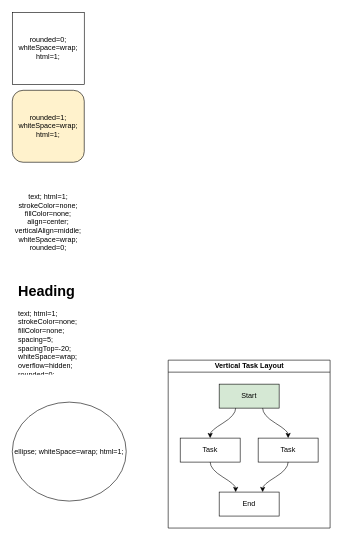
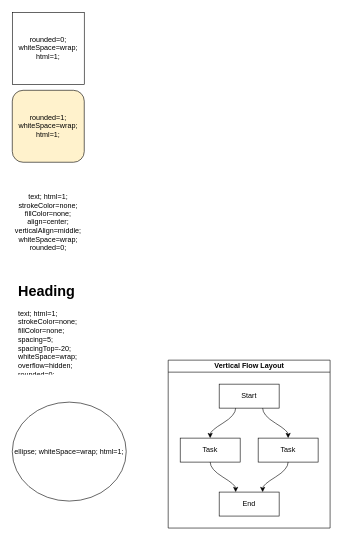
  <mxCell id="0" />
  <mxCell id="1" parent="0" />
  <mxCell id="2" value="rounded=0; whiteSpace=wrap; html=1;" style="rounded=0;whiteSpace=wrap;html=1;" vertex="1" parent="1"><mxGeometry x="20" y="20" width="120" height="120" as="geometry" /></mxCell>
  <mxCell id="3" value="rounded=1; whiteSpace=wrap; html=1;" style="rounded=1;whiteSpace=wrap;html=1;fillColor=#fff2cc;" vertex="1" parent="1"><mxGeometry x="20" y="150" width="120" height="120" as="geometry" /></mxCell>
  <mxCell id="4" value="text; html=1; strokeColor=none; fillColor=none; align=center; verticalAlign=middle; whiteSpace=wrap; rounded=0;" style="text;html=1;strokeColor=none;fillColor=none;align=center;verticalAlign=middle;whiteSpace=wrap;rounded=0;" vertex="1" parent="1"><mxGeometry x="20" y="310" width="120" height="120" as="geometry" /></mxCell>
  <mxCell id="5" value="&lt;h1&gt;Heading&lt;/h1&gt;&lt;p&gt;text; html=1; strokeColor=none; fillColor=none; spacing=5; spacingTop=-20; whiteSpace=wrap; overflow=hidden; rounded=0;&lt;/p&gt;" style="text;html=1;strokeColor=none;fillColor=none;spacing=10;spacingTop=-30;whiteSpace=wrap;overflow=hidden;rounded=0;" vertex="1" parent="1"><mxGeometry x="20" y="470" width="120" height="160" as="geometry" /></mxCell>
  <mxCell id="6" value="ellipse; whiteSpace=wrap; html=1;" style="ellipse;whiteSpace=wrap;html=1;" vertex="1" parent="1"><mxGeometry x="20" y="670" width="190" height="165" as="geometry" /></mxCell>
- <mxCell id="7" value="Vertical Task Layout" style="swimlane;html=1;startSize=20;horizontal=1;childLayout=flowLayout;flowOrientation=north;resizable=0;interRankCellSpacing=50;containerType=tree;" vertex="1" parent="1"><mxGeometry x="280" y="600" width="270" height="280" as="geometry"><mxRectangle x="290" y="620" width="150" height="20" as="alternateBounds" /></mxGeometry></mxCell>
- <mxCell id="8" value="Start" style="whiteSpace=wrap;html=1;fillColor=#d5e8d4;" vertex="1" parent="7"><mxGeometry x="85" y="40" width="100" height="40" as="geometry" /></mxCell>
+ <mxCell id="7" value="Vertical Flow Layout" style="swimlane;html=1;startSize=20;horizontal=1;childLayout=flowLayout;flowOrientation=north;resizable=0;interRankCellSpacing=50;containerType=tree;" vertex="1" parent="1"><mxGeometry x="280" y="600" width="270" height="280" as="geometry"><mxRectangle x="290" y="620" width="150" height="20" as="alternateBounds" /></mxGeometry></mxCell>
+ <mxCell id="8" value="Start" style="whiteSpace=wrap;html=1;" vertex="1" parent="7"><mxGeometry x="85" y="40" width="100" height="40" as="geometry" /></mxCell>
  <mxCell id="9" value="Task" style="whiteSpace=wrap;html=1;" vertex="1" parent="7"><mxGeometry x="20" y="130" width="100" height="40" as="geometry" /></mxCell>
  <mxCell id="10" value="" style="html=1;curved=1;noEdgeStyle=1;orthogonal=1;" edge="1" parent="7" source="8" target="9"><mxGeometry relative="1" as="geometry"><Array as="points"><mxPoint x="112.5" y="92" /><mxPoint x="70" y="118" /></Array></mxGeometry></mxCell>
  <mxCell id="11" value="Task" style="whiteSpace=wrap;html=1;" vertex="1" parent="7"><mxGeometry x="150" y="130" width="100" height="40" as="geometry" /></mxCell>
  <mxCell id="12" value="" style="html=1;curved=1;noEdgeStyle=1;orthogonal=1;" edge="1" parent="7" source="8" target="11"><mxGeometry relative="1" as="geometry"><Array as="points"><mxPoint x="157.5" y="92" /><mxPoint x="200" y="118" /></Array></mxGeometry></mxCell>
  <mxCell id="13" value="End" style="whiteSpace=wrap;html=1;" vertex="1" parent="7"><mxGeometry x="85" y="220" width="100" height="40" as="geometry" /></mxCell>
  <mxCell id="14" value="" style="html=1;curved=1;noEdgeStyle=1;orthogonal=1;" edge="1" parent="7" source="9" target="13"><mxGeometry relative="1" as="geometry"><Array as="points"><mxPoint x="70" y="182" /><mxPoint x="112.5" y="208" /></Array></mxGeometry></mxCell>
  <mxCell id="15" value="" style="html=1;curved=1;noEdgeStyle=1;orthogonal=1;" edge="1" parent="7" source="11" target="13"><mxGeometry relative="1" as="geometry"><Array as="points"><mxPoint x="200" y="182" /><mxPoint x="157.5" y="208" /></Array></mxGeometry></mxCell>
